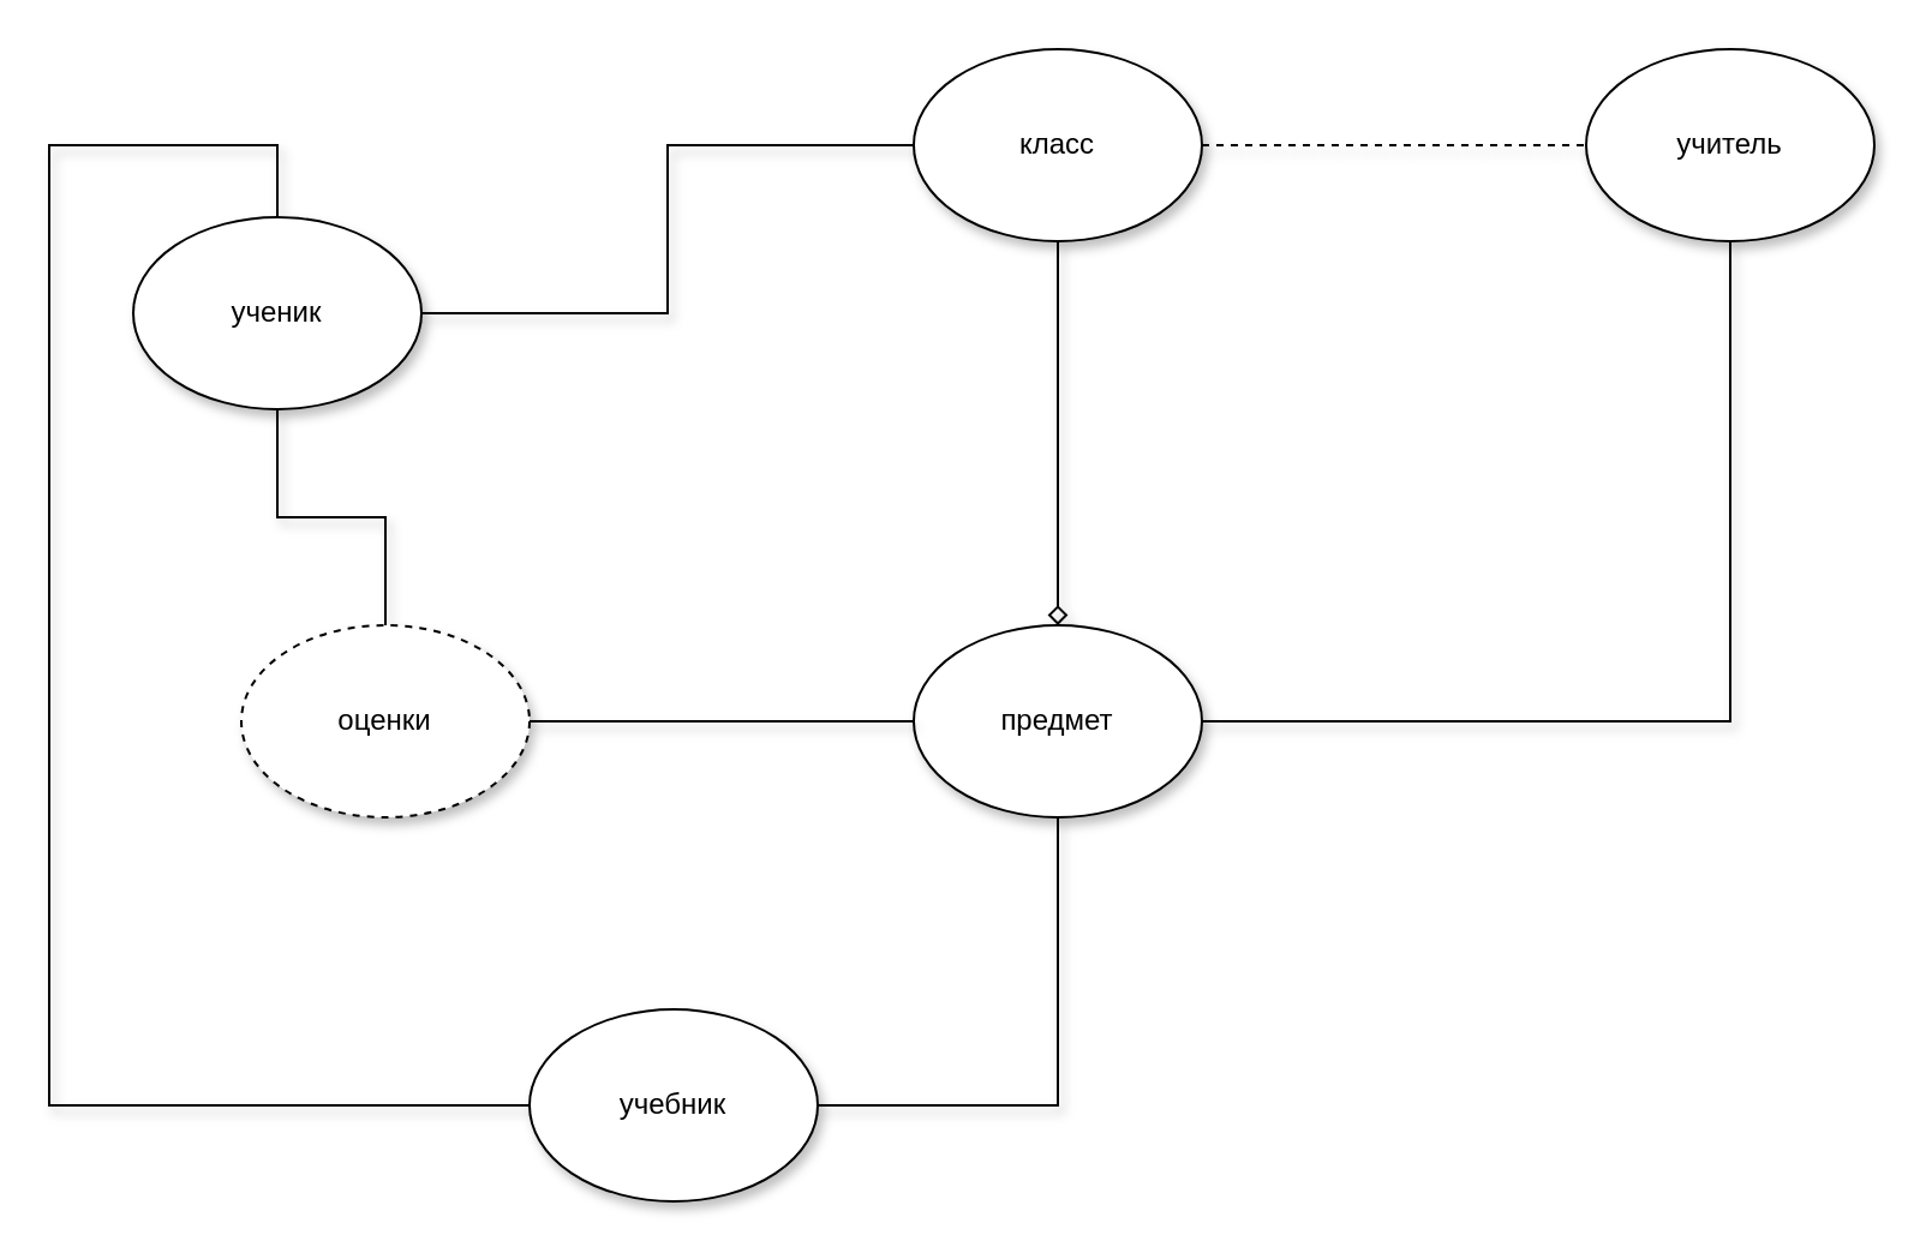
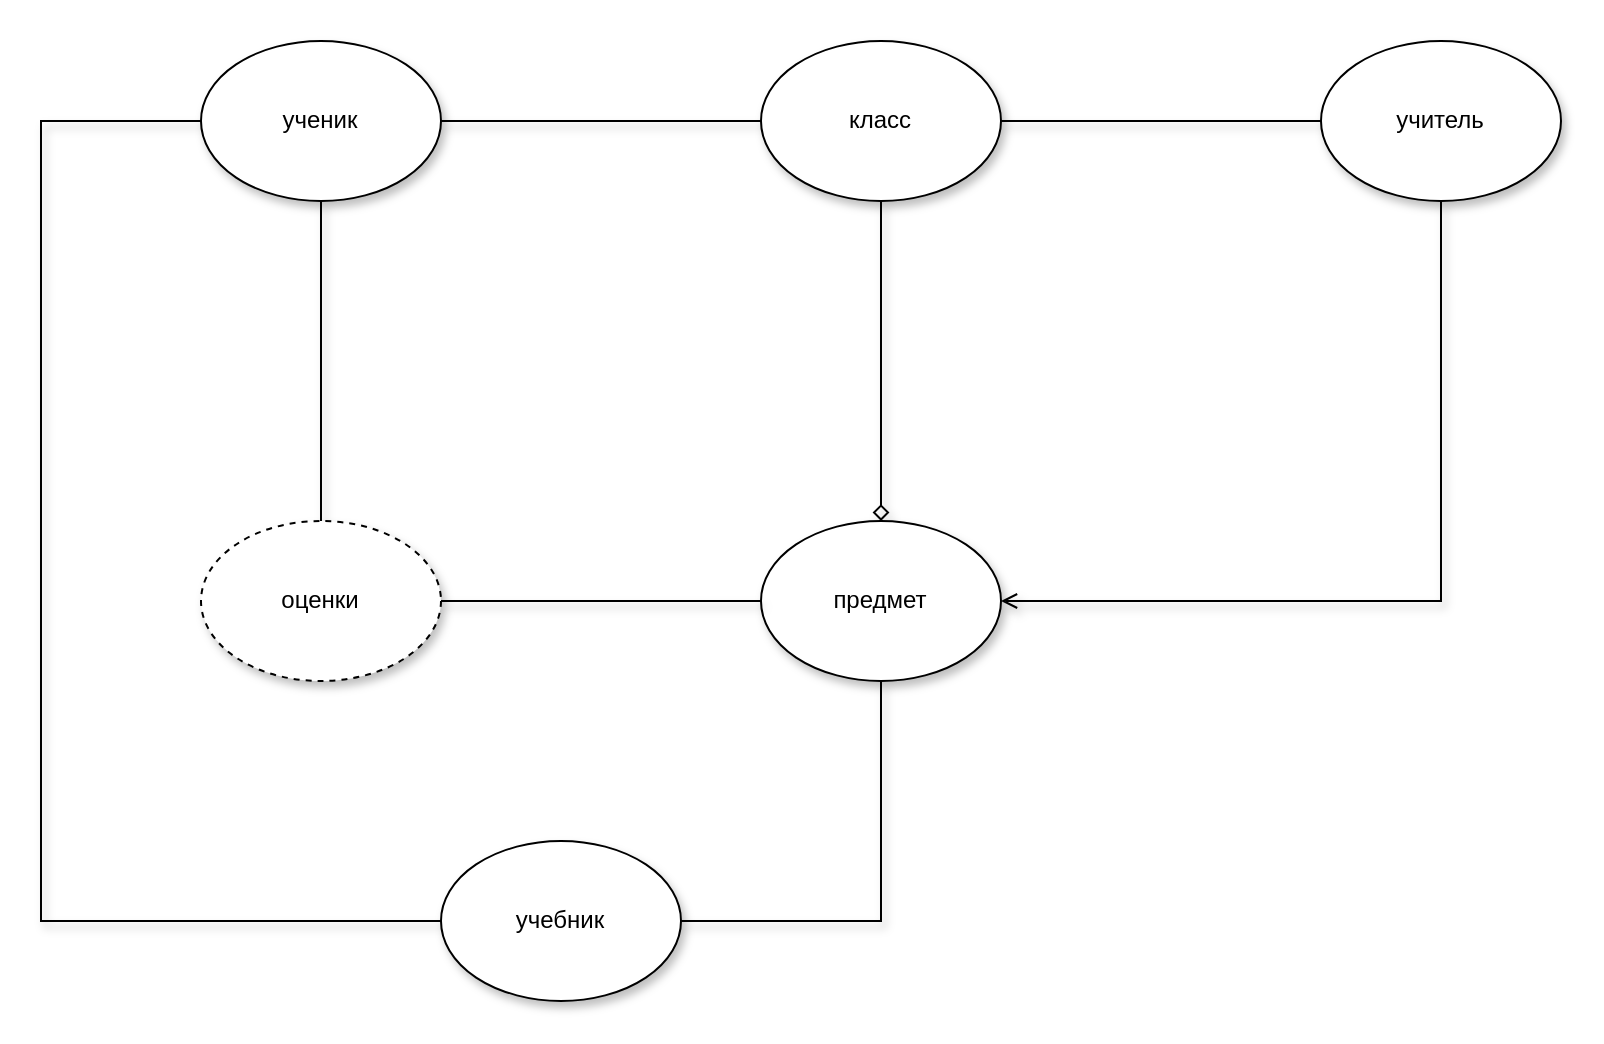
  <mxCell id="0" />
  <mxCell id="1" parent="0" />
  <mxCell id="2" style="edgeStyle=orthogonalEdgeStyle;rounded=0;orthogonalLoop=1;jettySize=auto;html=1;endArrow=none;endFill=0;shadow=1;" edge="1" parent="1" source="5" target="14"><mxGeometry relative="1" as="geometry" /></mxCell>
  <mxCell id="3" style="edgeStyle=orthogonalEdgeStyle;rounded=0;orthogonalLoop=1;jettySize=auto;html=1;entryX=0;entryY=0.5;entryDx=0;entryDy=0;endArrow=none;endFill=0;shadow=1;" edge="1" parent="1" source="5" target="8"><mxGeometry relative="1" as="geometry" /></mxCell>
  <mxCell id="4" style="edgeStyle=orthogonalEdgeStyle;rounded=0;orthogonalLoop=1;jettySize=auto;html=1;entryX=0;entryY=0.5;entryDx=0;entryDy=0;endArrow=none;endFill=0;shadow=1;" edge="1" parent="1" source="5" target="15"><mxGeometry relative="1" as="geometry"><Array as="points"><mxPoint x="20" y="60" /><mxPoint x="20" y="460" /></Array></mxGeometry></mxCell>
- <mxCell id="5" value="ученик" style="ellipse;whiteSpace=wrap;html=1;shadow=1;" vertex="1" parent="1"><mxGeometry x="55" y="90" width="120" height="80" as="geometry" /></mxCell>
- <mxCell id="6" style="edgeStyle=orthogonalEdgeStyle;rounded=0;orthogonalLoop=1;jettySize=auto;html=1;entryX=0;entryY=0.5;entryDx=0;entryDy=0;endArrow=none;endFill=0;shadow=1;dashed=1;" edge="1" parent="1" source="8" target="10"><mxGeometry relative="1" as="geometry" /></mxCell>
+ <mxCell id="5" value="ученик" style="ellipse;whiteSpace=wrap;html=1;shadow=1;" vertex="1" parent="1"><mxGeometry x="100" y="20" width="120" height="80" as="geometry" /></mxCell>
+ <mxCell id="6" style="edgeStyle=orthogonalEdgeStyle;rounded=0;orthogonalLoop=1;jettySize=auto;html=1;entryX=0;entryY=0.5;entryDx=0;entryDy=0;endArrow=none;endFill=0;shadow=1;" edge="1" parent="1" source="8" target="10"><mxGeometry relative="1" as="geometry" /></mxCell>
  <mxCell id="7" style="edgeStyle=orthogonalEdgeStyle;rounded=0;orthogonalLoop=1;jettySize=auto;html=1;entryX=0.5;entryY=0;entryDx=0;entryDy=0;endArrow=diamond;endFill=0;shadow=1;" edge="1" parent="1" source="8" target="12"><mxGeometry relative="1" as="geometry" /></mxCell>
  <mxCell id="8" value="класс" style="ellipse;whiteSpace=wrap;html=1;shadow=1;" vertex="1" parent="1"><mxGeometry x="380" y="20" width="120" height="80" as="geometry" /></mxCell>
- <mxCell id="9" style="edgeStyle=orthogonalEdgeStyle;rounded=0;orthogonalLoop=1;jettySize=auto;html=1;entryX=1;entryY=0.5;entryDx=0;entryDy=0;endArrow=none;endFill=0;shadow=1;" edge="1" parent="1" source="10" target="12"><mxGeometry relative="1" as="geometry"><Array as="points"><mxPoint x="720" y="300" /></Array></mxGeometry></mxCell>
+ <mxCell id="9" style="edgeStyle=orthogonalEdgeStyle;rounded=0;orthogonalLoop=1;jettySize=auto;html=1;entryX=1;entryY=0.5;entryDx=0;entryDy=0;endArrow=open;endFill=0;shadow=1;" edge="1" parent="1" source="10" target="12"><mxGeometry relative="1" as="geometry"><Array as="points"><mxPoint x="720" y="300" /></Array></mxGeometry></mxCell>
  <mxCell id="10" value="учитель" style="ellipse;whiteSpace=wrap;html=1;shadow=1;" vertex="1" parent="1"><mxGeometry x="660" y="20" width="120" height="80" as="geometry" /></mxCell>
  <mxCell id="11" style="edgeStyle=orthogonalEdgeStyle;rounded=0;orthogonalLoop=1;jettySize=auto;html=1;entryX=1;entryY=0.5;entryDx=0;entryDy=0;endArrow=none;endFill=0;shadow=1;" edge="1" parent="1" source="12" target="15"><mxGeometry relative="1" as="geometry"><Array as="points"><mxPoint x="440" y="460" /></Array></mxGeometry></mxCell>
  <mxCell id="12" value="предмет" style="ellipse;whiteSpace=wrap;html=1;shadow=1;" vertex="1" parent="1"><mxGeometry x="380" y="260" width="120" height="80" as="geometry" /></mxCell>
  <mxCell id="13" style="edgeStyle=orthogonalEdgeStyle;rounded=0;orthogonalLoop=1;jettySize=auto;html=1;entryX=0;entryY=0.5;entryDx=0;entryDy=0;endArrow=none;endFill=0;shadow=1;" edge="1" parent="1" source="14" target="12"><mxGeometry relative="1" as="geometry" /></mxCell>
  <mxCell id="14" value="оценки" style="ellipse;whiteSpace=wrap;html=1;shadow=1;dashed=1;" vertex="1" parent="1"><mxGeometry x="100" y="260" width="120" height="80" as="geometry" /></mxCell>
  <mxCell id="15" value="учебник" style="ellipse;whiteSpace=wrap;html=1;shadow=1;" vertex="1" parent="1"><mxGeometry x="220" y="420" width="120" height="80" as="geometry" /></mxCell>
